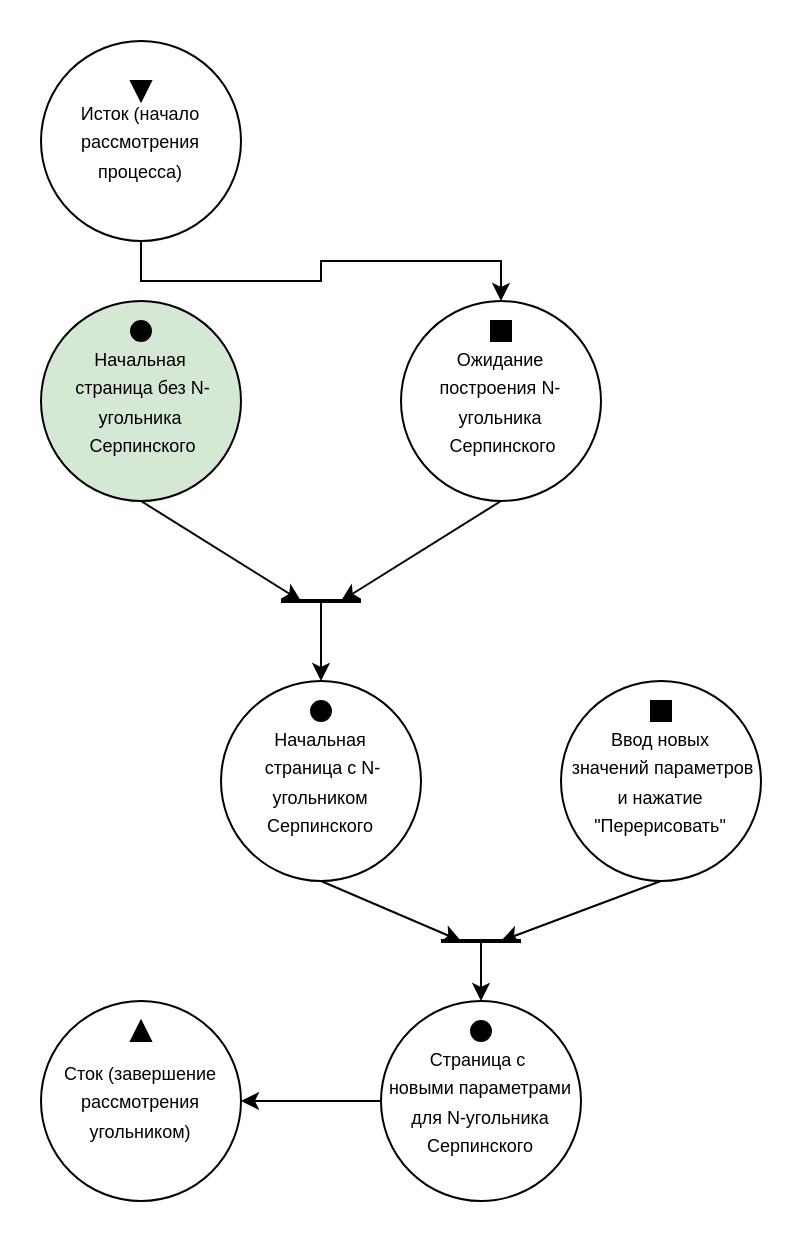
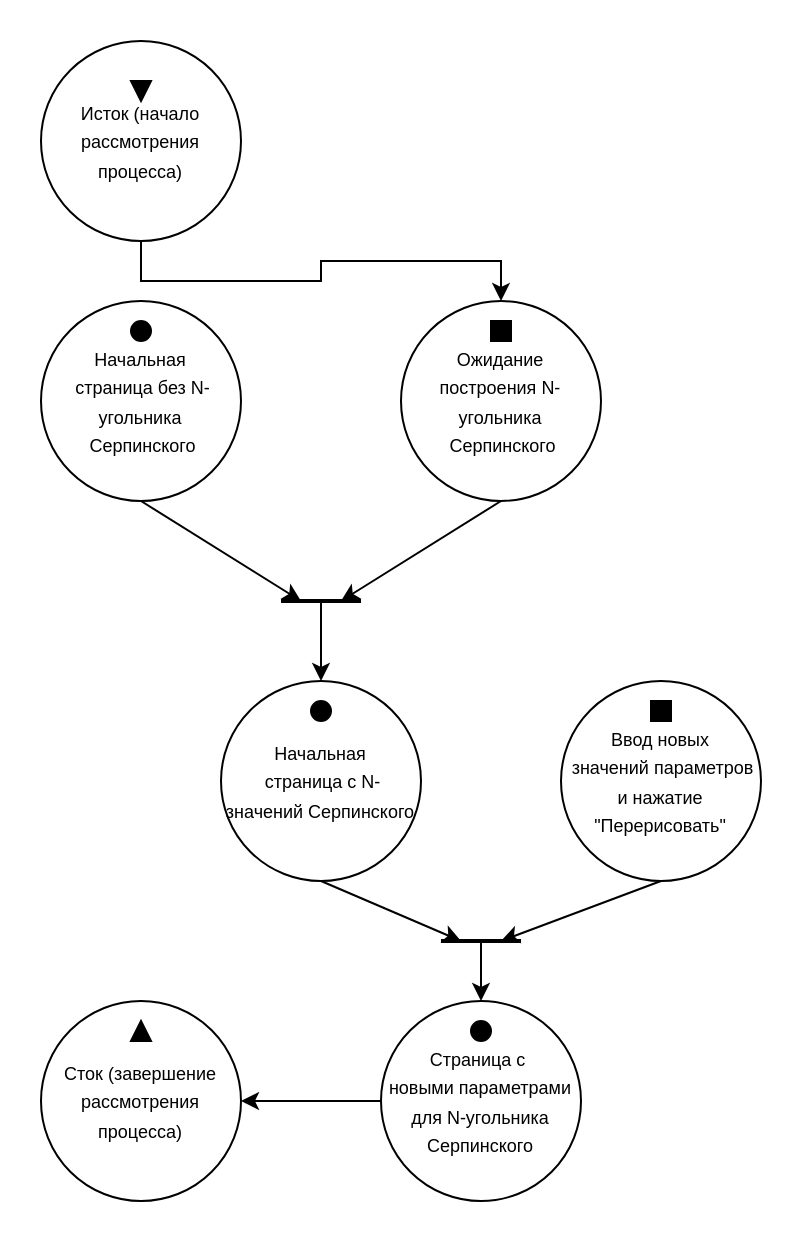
  <mxCell id="0" />
  <mxCell id="1" parent="0" />
  <mxCell id="2" style="edgeStyle=orthogonalEdgeStyle;rounded=0;orthogonalLoop=1;jettySize=auto;html=1;exitX=0.5;exitY=1;exitDx=0;exitDy=0;" edge="1" parent="1" source="3" target="18"><mxGeometry relative="1" as="geometry" /></mxCell>
  <mxCell id="3" value="&lt;font style=&quot;font-size: 9px;&quot;&gt;Исток (начало рассмотрения процесса)&lt;/font&gt;" style="ellipse;whiteSpace=wrap;html=1;aspect=fixed;" vertex="1" parent="1"><mxGeometry x="20" y="20" width="100" height="100" as="geometry" /></mxCell>
  <mxCell id="4" style="rounded=0;orthogonalLoop=1;jettySize=auto;html=1;exitX=0.5;exitY=1;exitDx=0;exitDy=0;" edge="1" parent="1" source="5"><mxGeometry relative="1" as="geometry"><mxPoint x="230" y="470" as="targetPoint" /></mxGeometry></mxCell>
- <mxCell id="5" value="&lt;font style=&quot;font-size: 9px;&quot;&gt;Начальная&lt;/font&gt;&lt;div&gt;&lt;font style=&quot;font-size: 9px;&quot;&gt;&amp;nbsp;страница с N-угольником Серпинского&lt;/font&gt;&lt;/div&gt;" style="ellipse;whiteSpace=wrap;html=1;aspect=fixed;" vertex="1" parent="1"><mxGeometry x="110" y="340" width="100" height="100" as="geometry" /></mxCell>
+ <mxCell id="5" value="&lt;font style=&quot;font-size: 9px;&quot;&gt;Начальная&lt;/font&gt;&lt;div&gt;&lt;font style=&quot;font-size: 9px;&quot;&gt;&amp;nbsp;страница с N-значений Серпинского&lt;/font&gt;&lt;/div&gt;" style="ellipse;whiteSpace=wrap;html=1;aspect=fixed;" vertex="1" parent="1"><mxGeometry x="110" y="340" width="100" height="100" as="geometry" /></mxCell>
  <mxCell id="6" style="rounded=0;orthogonalLoop=1;jettySize=auto;html=1;exitX=0.5;exitY=1;exitDx=0;exitDy=0;" edge="1" parent="1" source="7"><mxGeometry relative="1" as="geometry"><mxPoint x="250" y="470" as="targetPoint" /></mxGeometry></mxCell>
  <mxCell id="7" value="&lt;font style=&quot;font-size: 9px;&quot;&gt;Ввод новых&lt;/font&gt;&lt;div&gt;&lt;font style=&quot;font-size: 9px;&quot;&gt;&amp;nbsp;значений параметров и нажатие &quot;Перерисовать&quot;&lt;/font&gt;&lt;/div&gt;" style="ellipse;whiteSpace=wrap;html=1;aspect=fixed;" vertex="1" parent="1"><mxGeometry x="280" y="340" width="100" height="100" as="geometry" /></mxCell>
  <mxCell id="8" style="edgeStyle=orthogonalEdgeStyle;rounded=0;orthogonalLoop=1;jettySize=auto;html=1;exitX=0;exitY=0.5;exitDx=0;exitDy=0;entryX=1;entryY=0.5;entryDx=0;entryDy=0;" edge="1" parent="1" source="9" target="10"><mxGeometry relative="1" as="geometry" /></mxCell>
  <mxCell id="9" value="&lt;font style=&quot;font-size: 9px;&quot;&gt;Страница с&amp;nbsp;&lt;/font&gt;&lt;div&gt;&lt;font style=&quot;font-size: 9px;&quot;&gt;новыми параметрами для N-угольника Серпинского&lt;/font&gt;&lt;/div&gt;" style="ellipse;whiteSpace=wrap;html=1;aspect=fixed;" vertex="1" parent="1"><mxGeometry x="190" y="500" width="100" height="100" as="geometry" /></mxCell>
- <mxCell id="10" value="&lt;font style=&quot;font-size: 9px;&quot;&gt;Сток (завершение рассмотрения угольником)&lt;/font&gt;" style="ellipse;whiteSpace=wrap;html=1;aspect=fixed;" vertex="1" parent="1"><mxGeometry x="20" y="500" width="100" height="100" as="geometry" /></mxCell>
+ <mxCell id="10" value="&lt;font style=&quot;font-size: 9px;&quot;&gt;Сток (завершение рассмотрения процесса)&lt;/font&gt;" style="ellipse;whiteSpace=wrap;html=1;aspect=fixed;" vertex="1" parent="1"><mxGeometry x="20" y="500" width="100" height="100" as="geometry" /></mxCell>
  <mxCell id="11" value="" style="triangle;whiteSpace=wrap;html=1;fillColor=#000000;direction=south;" vertex="1" parent="1"><mxGeometry x="65" y="40" width="10" height="10" as="geometry" /></mxCell>
  <mxCell id="12" value="" style="triangle;whiteSpace=wrap;html=1;fillColor=#000000;direction=north;" vertex="1" parent="1"><mxGeometry x="65" y="510" width="10" height="10" as="geometry" /></mxCell>
  <mxCell id="13" value="" style="endArrow=none;html=1;rounded=0;strokeWidth=2;" edge="1" parent="1"><mxGeometry width="50" height="50" relative="1" as="geometry"><mxPoint x="220" y="470" as="sourcePoint" /><mxPoint x="260" y="470" as="targetPoint" /></mxGeometry></mxCell>
  <mxCell id="14" value="" style="endArrow=classic;html=1;rounded=0;entryX=0.5;entryY=0;entryDx=0;entryDy=0;" edge="1" parent="1" target="9"><mxGeometry width="50" height="50" relative="1" as="geometry"><mxPoint x="240" y="470" as="sourcePoint" /><mxPoint x="310" y="480" as="targetPoint" /></mxGeometry></mxCell>
  <mxCell id="15" value="" style="ellipse;whiteSpace=wrap;html=1;aspect=fixed;fillColor=#000000;" vertex="1" parent="1"><mxGeometry x="155" y="350" width="10" height="10" as="geometry" /></mxCell>
  <mxCell id="16" value="" style="whiteSpace=wrap;html=1;aspect=fixed;fillColor=#000000;" vertex="1" parent="1"><mxGeometry x="325" y="350" width="10" height="10" as="geometry" /></mxCell>
  <mxCell id="17" style="rounded=0;orthogonalLoop=1;jettySize=auto;html=1;exitX=0.5;exitY=1;exitDx=0;exitDy=0;" edge="1" parent="1" source="18"><mxGeometry relative="1" as="geometry"><mxPoint x="170" y="300" as="targetPoint" /></mxGeometry></mxCell>
  <mxCell id="18" value="&lt;font style=&quot;font-size: 9px;&quot;&gt;&lt;font style=&quot;&quot;&gt;Ожидание построения&amp;nbsp;&lt;/font&gt;&lt;span style=&quot;background-color: initial;&quot;&gt;N-угольника&lt;/span&gt;&lt;/font&gt;&lt;div&gt;&lt;font style=&quot;font-size: 9px;&quot;&gt;&lt;span style=&quot;background-color: initial;&quot;&gt;&amp;nbsp;Серпинского&lt;/span&gt;&lt;/font&gt;&lt;/div&gt;" style="ellipse;whiteSpace=wrap;html=1;aspect=fixed;" vertex="1" parent="1"><mxGeometry x="200" y="150" width="100" height="100" as="geometry" /></mxCell>
  <mxCell id="19" style="rounded=0;orthogonalLoop=1;jettySize=auto;html=1;exitX=0.5;exitY=1;exitDx=0;exitDy=0;" edge="1" parent="1" source="20"><mxGeometry relative="1" as="geometry"><mxPoint x="150" y="300" as="targetPoint" /></mxGeometry></mxCell>
- <mxCell id="20" value="&lt;font style=&quot;font-size: 9px;&quot;&gt;Начальная&lt;/font&gt;&lt;div&gt;&lt;font style=&quot;font-size: 9px;&quot;&gt;&amp;nbsp;страница без N-угольника&lt;/font&gt;&lt;/div&gt;&lt;div&gt;&lt;font style=&quot;font-size: 9px;&quot;&gt;&amp;nbsp;Серпинского&lt;/font&gt;&lt;/div&gt;" style="ellipse;whiteSpace=wrap;html=1;aspect=fixed;fillColor=#d5e8d4;" vertex="1" parent="1"><mxGeometry x="20" y="150" width="100" height="100" as="geometry" /></mxCell>
+ <mxCell id="20" value="&lt;font style=&quot;font-size: 9px;&quot;&gt;Начальная&lt;/font&gt;&lt;div&gt;&lt;font style=&quot;font-size: 9px;&quot;&gt;&amp;nbsp;страница без N-угольника&lt;/font&gt;&lt;/div&gt;&lt;div&gt;&lt;font style=&quot;font-size: 9px;&quot;&gt;&amp;nbsp;Серпинского&lt;/font&gt;&lt;/div&gt;" style="ellipse;whiteSpace=wrap;html=1;aspect=fixed;" vertex="1" parent="1"><mxGeometry x="20" y="150" width="100" height="100" as="geometry" /></mxCell>
  <mxCell id="21" value="" style="endArrow=none;html=1;rounded=0;strokeWidth=2;" edge="1" parent="1"><mxGeometry width="50" height="50" relative="1" as="geometry"><mxPoint x="140" y="300" as="sourcePoint" /><mxPoint x="180" y="300" as="targetPoint" /><Array as="points"><mxPoint x="160" y="300" /></Array></mxGeometry></mxCell>
  <mxCell id="22" value="" style="endArrow=classic;html=1;rounded=0;entryX=0.5;entryY=0;entryDx=0;entryDy=0;" edge="1" parent="1" target="5"><mxGeometry width="50" height="50" relative="1" as="geometry"><mxPoint x="160" y="300" as="sourcePoint" /><mxPoint x="110" y="320" as="targetPoint" /></mxGeometry></mxCell>
  <mxCell id="23" value="" style="ellipse;whiteSpace=wrap;html=1;aspect=fixed;fillColor=#000000;" vertex="1" parent="1"><mxGeometry x="65" y="160" width="10" height="10" as="geometry" /></mxCell>
  <mxCell id="24" value="" style="whiteSpace=wrap;html=1;aspect=fixed;fillColor=#000000;" vertex="1" parent="1"><mxGeometry x="245" y="160" width="10" height="10" as="geometry" /></mxCell>
  <mxCell id="25" value="" style="ellipse;whiteSpace=wrap;html=1;aspect=fixed;fillColor=#000000;" vertex="1" parent="1"><mxGeometry x="235" y="510" width="10" height="10" as="geometry" /></mxCell>
